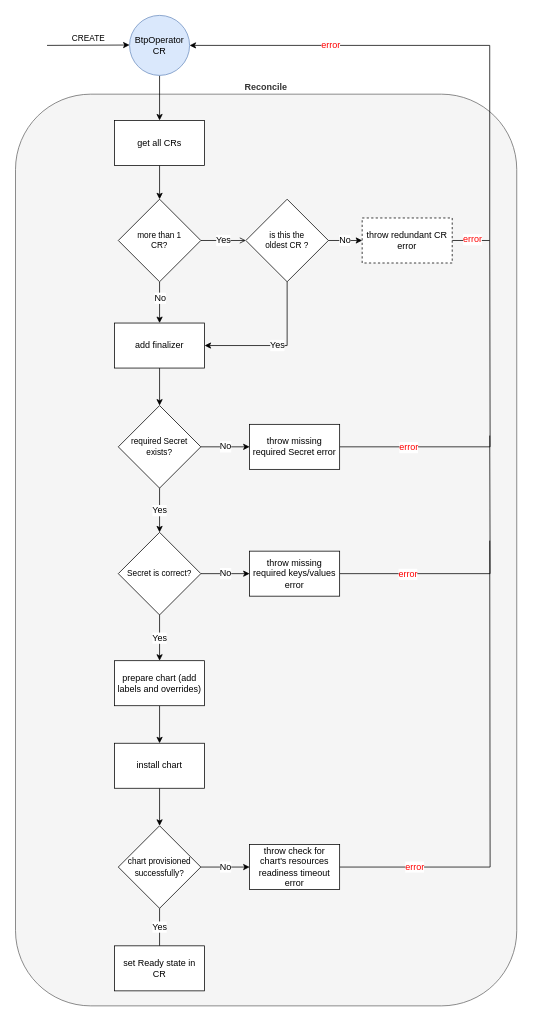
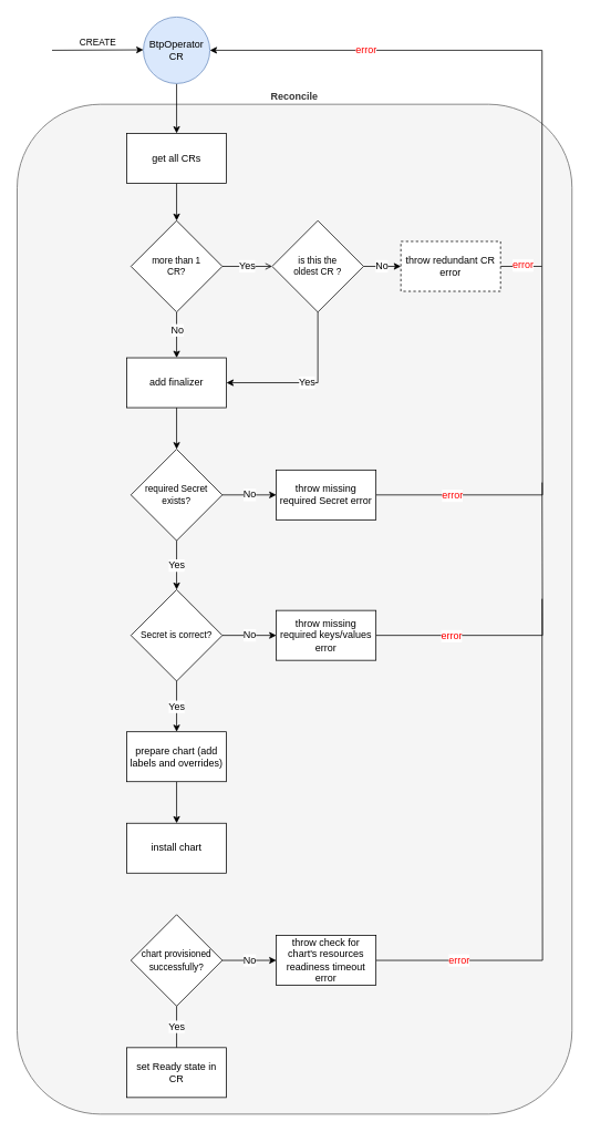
  <mxCell id="0" />
  <mxCell id="1" parent="0" />
  <mxCell id="2" value="Reconcile" style="rounded=1;whiteSpace=wrap;html=1;fontColor=#333333;fillColor=#f5f5f5;strokeColor=#666666;labelPosition=center;verticalLabelPosition=top;align=center;verticalAlign=bottom;fontStyle=1" vertex="1" parent="1"><mxGeometry x="20" y="125" width="668" height="1215" as="geometry" /></mxCell>
  <mxCell id="3" value="" style="edgeStyle=orthogonalEdgeStyle;rounded=0;orthogonalLoop=1;jettySize=auto;html=1;fontSize=12;" parent="1" source="4" target="11" edge="1"><mxGeometry relative="1" as="geometry" /></mxCell>
  <mxCell id="4" value="BtpOperator CR" style="ellipse;whiteSpace=wrap;html=1;align=center;fillColor=#dae8fc;strokeColor=#6c8ebf;" parent="1" vertex="1"><mxGeometry x="172" y="20" width="80" height="80" as="geometry" /></mxCell>
  <mxCell id="5" value="CREATE" style="endArrow=classic;html=1;rounded=0;labelPosition=center;verticalLabelPosition=top;align=center;verticalAlign=bottom;" parent="1" edge="1"><mxGeometry width="50" height="50" relative="1" as="geometry"><mxPoint x="62" y="60" as="sourcePoint" /><mxPoint x="172" y="59.5" as="targetPoint" /></mxGeometry></mxCell>
  <mxCell id="6" value="" style="edgeStyle=orthogonalEdgeStyle;rounded=0;orthogonalLoop=1;jettySize=auto;html=1;fontSize=12;" parent="1" source="9" target="13" edge="1"><mxGeometry relative="1" as="geometry" /></mxCell>
  <mxCell id="7" value="No" style="edgeLabel;html=1;align=center;verticalAlign=middle;resizable=0;points=[];fontSize=12;" parent="6" vertex="1" connectable="0"><mxGeometry x="-0.25" y="1" relative="1" as="geometry"><mxPoint x="-1" as="offset" /></mxGeometry></mxCell>
  <mxCell id="8" value="Yes" style="edgeStyle=orthogonalEdgeStyle;rounded=0;orthogonalLoop=1;jettySize=auto;html=1;fontSize=12;endArrow=open;" parent="1" source="9" target="17" edge="1"><mxGeometry relative="1" as="geometry" /></mxCell>
  <mxCell id="9" value="more than 1 &lt;br style=&quot;font-size: 11px;&quot;&gt;CR?" style="rhombus;whiteSpace=wrap;html=1;fontSize=11;aspect=fixed;" parent="1" vertex="1"><mxGeometry x="157" y="265" width="110" height="110" as="geometry" /></mxCell>
  <mxCell id="10" value="" style="edgeStyle=orthogonalEdgeStyle;rounded=0;orthogonalLoop=1;jettySize=auto;html=1;fontSize=12;" parent="1" source="11" target="9" edge="1"><mxGeometry relative="1" as="geometry" /></mxCell>
  <mxCell id="11" value="get all CRs" style="rounded=0;whiteSpace=wrap;html=1;fontSize=12;" parent="1" vertex="1"><mxGeometry x="152" y="160" width="120" height="60" as="geometry" /></mxCell>
  <mxCell id="12" value="" style="edgeStyle=orthogonalEdgeStyle;rounded=0;orthogonalLoop=1;jettySize=auto;html=1;fontSize=12;fontColor=#FF0000;" parent="1" source="13" target="24" edge="1"><mxGeometry relative="1" as="geometry" /></mxCell>
  <mxCell id="13" value="add finalizer" style="whiteSpace=wrap;html=1;" parent="1" vertex="1"><mxGeometry x="152" y="430" width="120" height="60" as="geometry" /></mxCell>
  <mxCell id="14" value="Yes" style="edgeStyle=orthogonalEdgeStyle;rounded=0;orthogonalLoop=1;jettySize=auto;html=1;exitX=0.5;exitY=1;exitDx=0;exitDy=0;entryX=1;entryY=0.5;entryDx=0;entryDy=0;fontSize=12;" parent="1" source="17" target="13" edge="1"><mxGeometry relative="1" as="geometry" /></mxCell>
  <mxCell id="15" value="" style="edgeStyle=orthogonalEdgeStyle;rounded=0;orthogonalLoop=1;jettySize=auto;html=1;fontSize=12;" parent="1" source="17" target="21" edge="1"><mxGeometry relative="1" as="geometry" /></mxCell>
  <mxCell id="16" value="No" style="edgeLabel;html=1;align=center;verticalAlign=middle;resizable=0;points=[];fontSize=12;" parent="15" vertex="1" connectable="0"><mxGeometry x="-0.067" y="1" relative="1" as="geometry"><mxPoint as="offset" /></mxGeometry></mxCell>
  <mxCell id="17" value="is this the &lt;br style=&quot;font-size: 11px;&quot;&gt;oldest CR ?" style="rhombus;whiteSpace=wrap;html=1;aspect=fixed;fontSize=11;" parent="1" vertex="1"><mxGeometry x="327" y="265" width="110" height="110" as="geometry" /></mxCell>
  <mxCell id="18" style="edgeStyle=orthogonalEdgeStyle;rounded=0;orthogonalLoop=1;jettySize=auto;html=1;exitX=1;exitY=0.5;exitDx=0;exitDy=0;entryX=1;entryY=0.5;entryDx=0;entryDy=0;fontSize=12;" parent="1" source="21" target="4" edge="1"><mxGeometry relative="1" as="geometry"><Array as="points"><mxPoint x="652" y="320" /><mxPoint x="652" y="60" /></Array></mxGeometry></mxCell>
  <mxCell id="19" value="&lt;font color=&quot;#ff0000&quot;&gt;error&lt;/font&gt;" style="edgeLabel;html=1;align=center;verticalAlign=middle;resizable=0;points=[];fontSize=12;" parent="18" vertex="1" connectable="0"><mxGeometry x="0.474" y="-1" relative="1" as="geometry"><mxPoint as="offset" /></mxGeometry></mxCell>
  <mxCell id="20" value="&lt;font color=&quot;#ff0000&quot;&gt;error&lt;/font&gt;" style="edgeLabel;html=1;align=center;verticalAlign=middle;resizable=0;points=[];fontSize=12;fontColor=#000000;" parent="18" vertex="1" connectable="0"><mxGeometry x="-0.91" y="2" relative="1" as="geometry"><mxPoint x="-6" as="offset" /></mxGeometry></mxCell>
  <mxCell id="21" value="throw redundant CR error" style="whiteSpace=wrap;html=1;dashed=1;" parent="1" vertex="1"><mxGeometry x="482" y="290" width="120" height="60" as="geometry" /></mxCell>
  <mxCell id="22" value="No" style="edgeStyle=orthogonalEdgeStyle;rounded=0;orthogonalLoop=1;jettySize=auto;html=1;fontSize=12;fontColor=#000000;endArrow=classic;endFill=1;" parent="1" source="24" target="27" edge="1"><mxGeometry relative="1" as="geometry" /></mxCell>
  <mxCell id="23" value="Yes" style="edgeStyle=orthogonalEdgeStyle;rounded=0;orthogonalLoop=1;jettySize=auto;html=1;fontSize=12;fontColor=#000000;endArrow=classic;endFill=1;" parent="1" source="24" target="30" edge="1"><mxGeometry relative="1" as="geometry" /></mxCell>
  <mxCell id="24" value="required Secret exists?" style="rhombus;whiteSpace=wrap;html=1;aspect=fixed;fontSize=11;" parent="1" vertex="1"><mxGeometry x="157" y="540" width="110" height="110" as="geometry" /></mxCell>
  <mxCell id="25" value="" style="edgeStyle=orthogonalEdgeStyle;rounded=0;orthogonalLoop=1;jettySize=auto;html=1;fontSize=12;fontColor=#FF0000;endArrow=none;endFill=0;" parent="1" source="27" edge="1"><mxGeometry relative="1" as="geometry"><mxPoint x="652" y="320" as="targetPoint" /></mxGeometry></mxCell>
  <mxCell id="26" value="error" style="edgeLabel;html=1;align=center;verticalAlign=middle;resizable=0;points=[];fontSize=12;fontColor=#FF0000;" parent="25" vertex="1" connectable="0"><mxGeometry x="-0.585" y="2" relative="1" as="geometry"><mxPoint x="-8" y="2" as="offset" /></mxGeometry></mxCell>
  <mxCell id="27" value="throw missing required Secret error" style="whiteSpace=wrap;html=1;" parent="1" vertex="1"><mxGeometry x="332" y="565" width="120" height="60" as="geometry" /></mxCell>
  <mxCell id="28" value="No" style="edgeStyle=orthogonalEdgeStyle;rounded=0;orthogonalLoop=1;jettySize=auto;html=1;fontSize=12;fontColor=#000000;endArrow=classic;endFill=1;" parent="1" source="30" target="33" edge="1"><mxGeometry relative="1" as="geometry" /></mxCell>
  <mxCell id="29" value="Yes" style="edgeStyle=orthogonalEdgeStyle;rounded=0;orthogonalLoop=1;jettySize=auto;html=1;fontSize=12;fontColor=#000000;endArrow=classic;endFill=1;" parent="1" source="30" target="35" edge="1"><mxGeometry relative="1" as="geometry" /></mxCell>
  <mxCell id="30" value="Secret is correct?" style="rhombus;whiteSpace=wrap;html=1;aspect=fixed;fontSize=11;" parent="1" vertex="1"><mxGeometry x="157" y="709" width="110" height="110" as="geometry" /></mxCell>
  <mxCell id="31" value="" style="edgeStyle=orthogonalEdgeStyle;rounded=0;orthogonalLoop=1;jettySize=auto;html=1;fontSize=12;fontColor=#000000;endArrow=none;endFill=0;" parent="1" source="33" edge="1"><mxGeometry relative="1" as="geometry"><mxPoint x="652" y="580" as="targetPoint" /></mxGeometry></mxCell>
  <mxCell id="32" value="error" style="edgeLabel;html=1;align=center;verticalAlign=middle;resizable=0;points=[];fontSize=12;fontColor=#FF0000;" parent="31" vertex="1" connectable="0"><mxGeometry x="-0.45" y="1" relative="1" as="geometry"><mxPoint x="-16" y="1" as="offset" /></mxGeometry></mxCell>
  <mxCell id="33" value="throw missing required keys/values error" style="whiteSpace=wrap;html=1;" parent="1" vertex="1"><mxGeometry x="332" y="734" width="120" height="60" as="geometry" /></mxCell>
  <mxCell id="34" value="" style="edgeStyle=orthogonalEdgeStyle;rounded=0;orthogonalLoop=1;jettySize=auto;html=1;fontSize=12;fontColor=#000000;endArrow=classic;endFill=1;" parent="1" source="35" target="37" edge="1"><mxGeometry relative="1" as="geometry" /></mxCell>
  <mxCell id="35" value="prepare chart (add labels and overrides)" style="whiteSpace=wrap;html=1;" parent="1" vertex="1"><mxGeometry x="152" y="880" width="120" height="60" as="geometry" /></mxCell>
- <mxCell id="36" value="" style="edgeStyle=orthogonalEdgeStyle;rounded=0;orthogonalLoop=1;jettySize=auto;html=1;fontSize=12;fontColor=#000000;endArrow=classic;endFill=1;" parent="1" source="37" target="40" edge="1"><mxGeometry relative="1" as="geometry" /></mxCell>
  <mxCell id="37" value="install chart" style="whiteSpace=wrap;html=1;" parent="1" vertex="1"><mxGeometry x="152" y="990" width="120" height="60" as="geometry" /></mxCell>
  <mxCell id="38" value="No" style="edgeStyle=orthogonalEdgeStyle;rounded=0;orthogonalLoop=1;jettySize=auto;html=1;fontSize=12;fontColor=#000000;endArrow=classic;endFill=1;" parent="1" source="40" target="42" edge="1"><mxGeometry relative="1" as="geometry" /></mxCell>
  <mxCell id="39" value="Yes" style="edgeStyle=orthogonalEdgeStyle;rounded=0;orthogonalLoop=1;jettySize=auto;html=1;fontSize=12;fontColor=#000000;endArrow=none;endFill=0;" parent="1" source="40" target="43" edge="1"><mxGeometry relative="1" as="geometry" /></mxCell>
  <mxCell id="40" value="&lt;font style=&quot;font-size: 11px;&quot;&gt;chart provisioned successfully?&lt;/font&gt;" style="rhombus;whiteSpace=wrap;html=1;aspect=fixed;" parent="1" vertex="1"><mxGeometry x="157" y="1100" width="110" height="110" as="geometry" /></mxCell>
  <mxCell id="41" value="error" style="edgeStyle=orthogonalEdgeStyle;rounded=0;orthogonalLoop=1;jettySize=auto;html=1;fontSize=12;fontColor=#FF0000;endArrow=none;endFill=0;labelBackgroundColor=default;" parent="1" source="42" edge="1"><mxGeometry x="-0.685" relative="1" as="geometry"><mxPoint x="652" y="720" as="targetPoint" /><mxPoint as="offset" /></mxGeometry></mxCell>
  <mxCell id="42" value="throw check for chart's resources readiness timeout error" style="whiteSpace=wrap;html=1;" parent="1" vertex="1"><mxGeometry x="332" y="1125" width="120" height="60" as="geometry" /></mxCell>
  <mxCell id="43" value="set Ready state in&lt;br&gt;CR" style="whiteSpace=wrap;html=1;" parent="1" vertex="1"><mxGeometry x="152" y="1260" width="120" height="60" as="geometry" /></mxCell>
